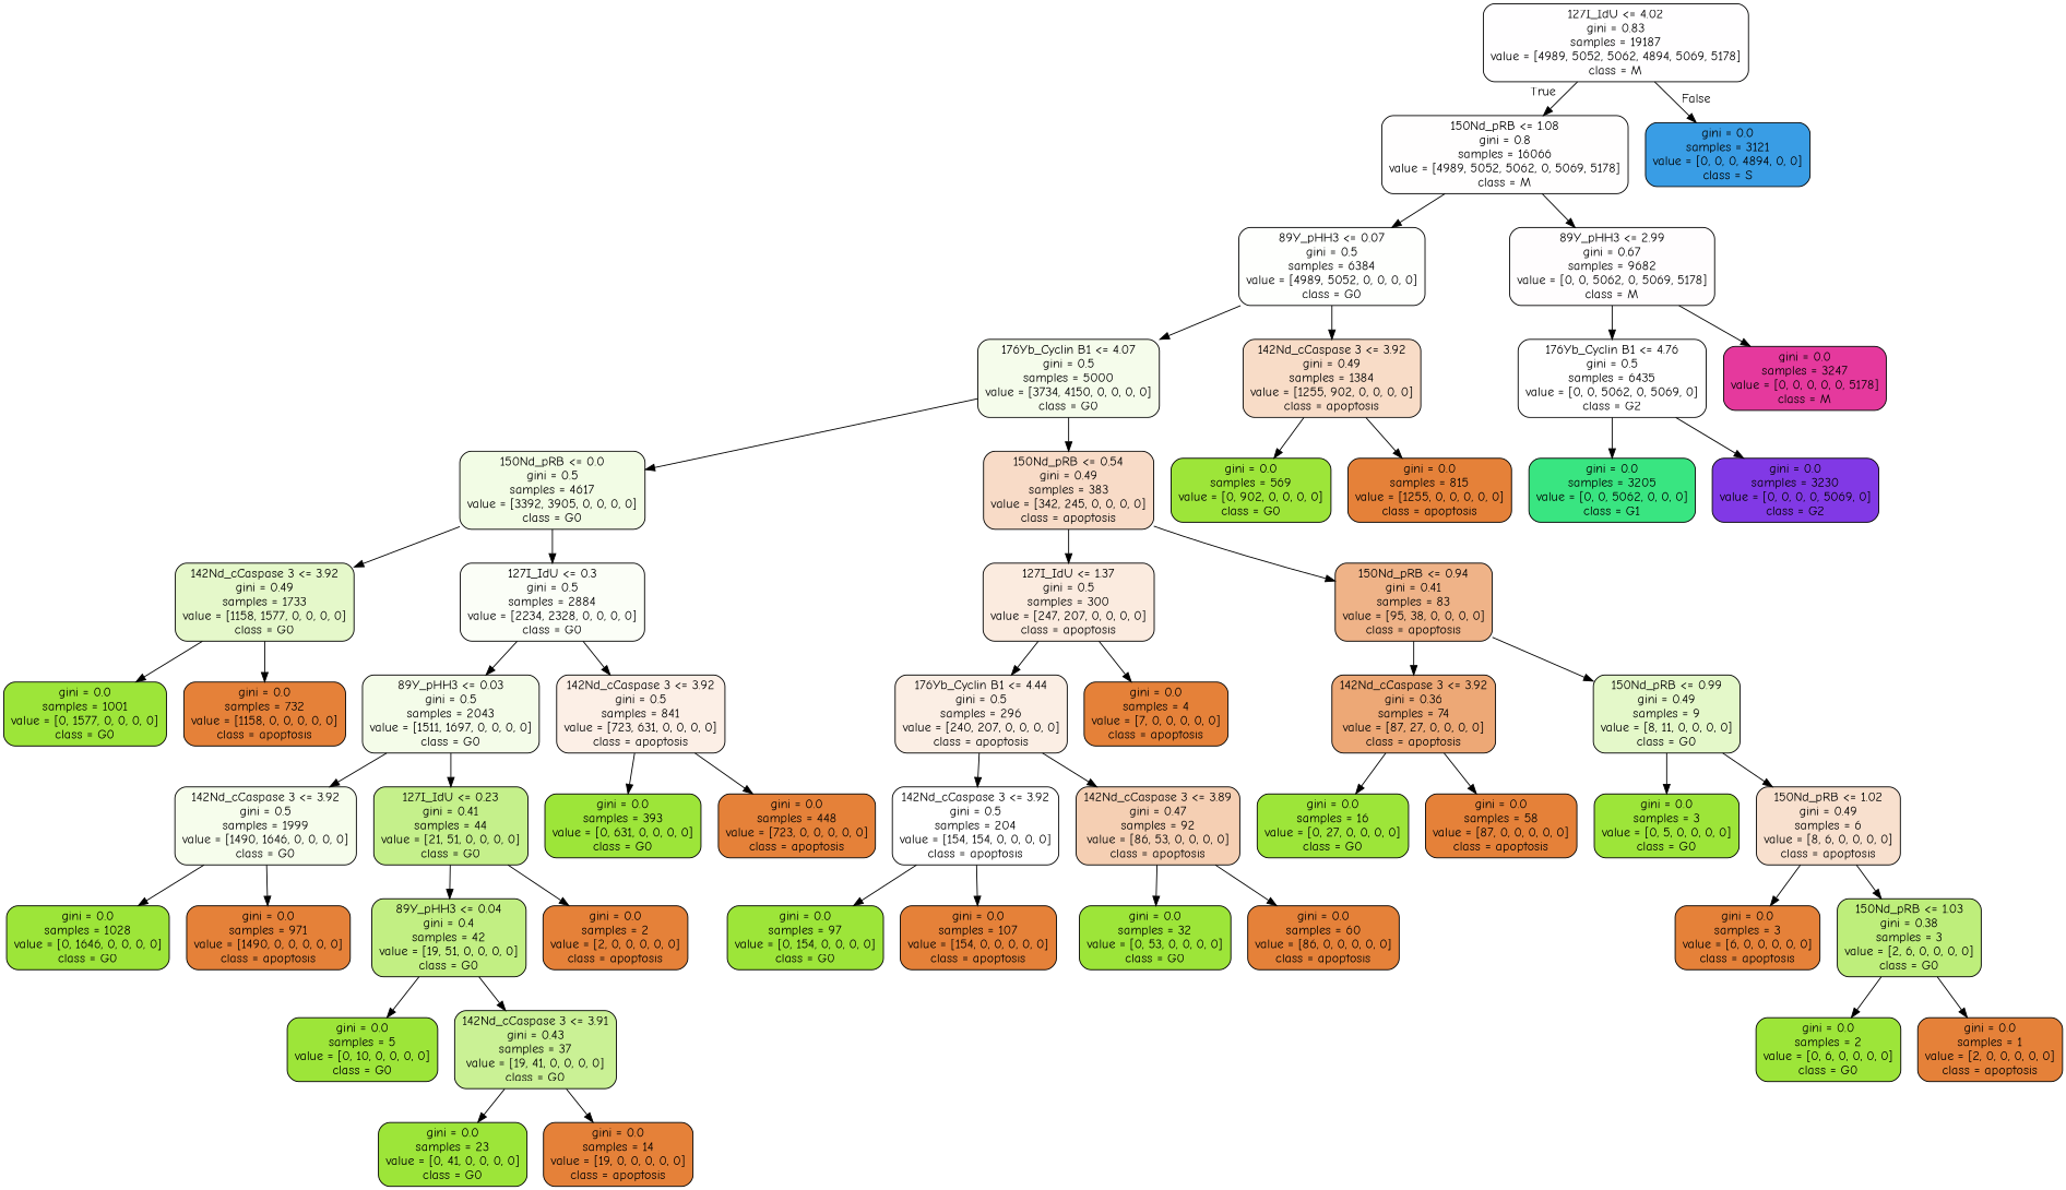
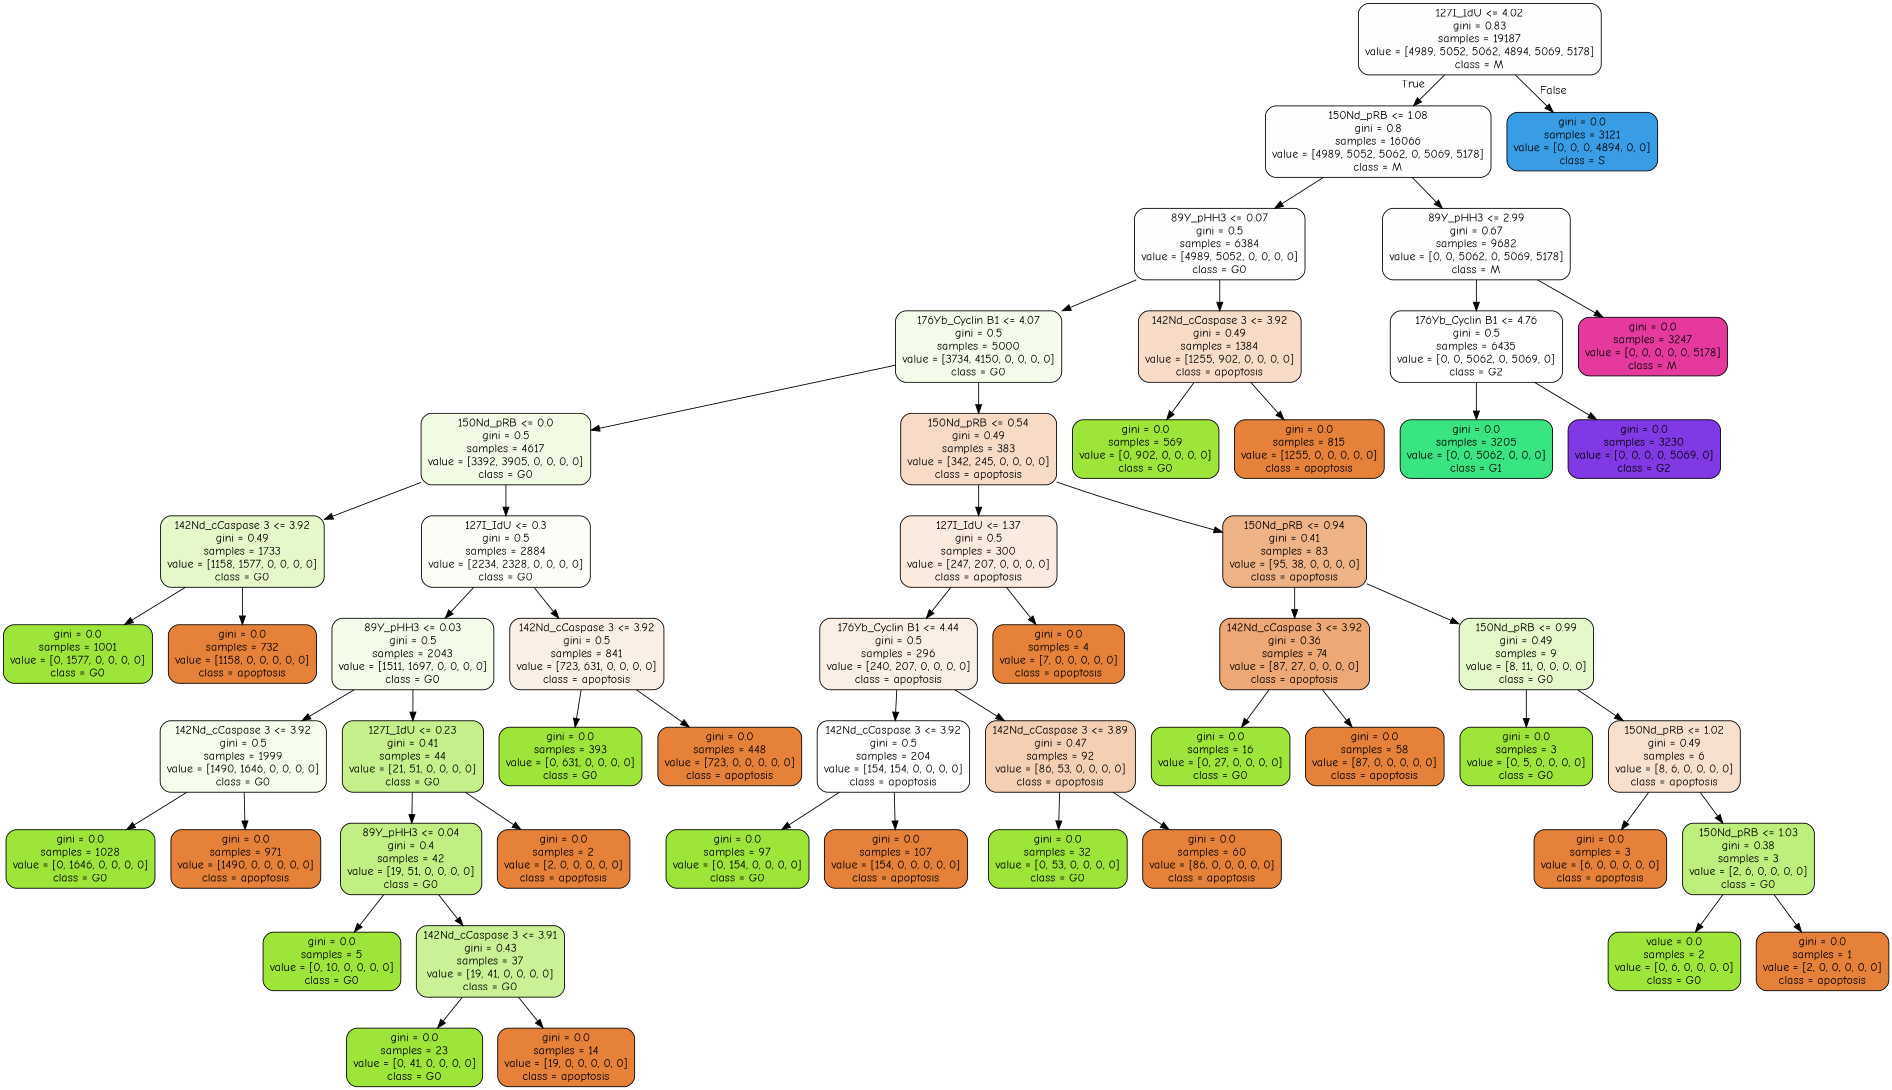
  digraph {
    fontname="Comic Neue"
    node [color=black fillcolor="#e58139" fontname="Comic Neue" shape=box style="filled, rounded"]
    edge [fontname="Comic Neue"]
    n1 [fillcolor="#fffeff" label="127I_IdU <= 4.02\ngini = 0.83\nsamples = 19187\nvalue = [4989, 5052, 5062, 4894, 5069, 5178]\nclass = M"]
    n2 [fillcolor="#fffefe" label="150Nd_pRB <= 1.08\ngini = 0.8\nsamples = 16066\nvalue = [4989, 5052, 5062, 0, 5069, 5178]\nclass = M"]
    n3 [fillcolor="#399de5" label="gini = 0.0\nsamples = 3121\nvalue = [0, 0, 0, 4894, 0, 0]\nclass = S"]
    n4 [fillcolor="#fefffd" label="89Y_pHH3 <= 0.07\ngini = 0.5\nsamples = 6384\nvalue = [4989, 5052, 0, 0, 0, 0]\nclass = G0"]
    n5 [fillcolor="#fffdfe" label="89Y_pHH3 <= 2.99\ngini = 0.67\nsamples = 9682\nvalue = [0, 0, 5062, 0, 5069, 5178]\nclass = M"]
    n6 [fillcolor="#f5fceb" label="176Yb_Cyclin B1 <= 4.07\ngini = 0.5\nsamples = 5000\nvalue = [3734, 4150, 0, 0, 0, 0]\nclass = G0"]
    n7 [fillcolor="#f8dcc7" label="142Nd_cCaspase 3 <= 3.92\ngini = 0.49\nsamples = 1384\nvalue = [1255, 902, 0, 0, 0, 0]\nclass = apoptosis"]
    n8 [fillcolor="#f2fce5" label="150Nd_pRB <= 0.0\ngini = 0.5\nsamples = 4617\nvalue = [3392, 3905, 0, 0, 0, 0]\nclass = G0"]
    n9 [fillcolor="#f8dbc7" label="150Nd_pRB <= 0.54\ngini = 0.49\nsamples = 383\nvalue = [342, 245, 0, 0, 0, 0]\nclass = apoptosis"]
    n10 [fillcolor="#e5f8ca" label="142Nd_cCaspase 3 <= 3.92\ngini = 0.49\nsamples = 1733\nvalue = [1158, 1577, 0, 0, 0, 0]\nclass = G0"]
    n11 [fillcolor="#fbfef7" label="127I_IdU <= 0.3\ngini = 0.5\nsamples = 2884\nvalue = [2234, 2328, 0, 0, 0, 0]\nclass = G0"]
    n12 [fillcolor="#9de539" label="gini = 0.0\nsamples = 1001\nvalue = [0, 1577, 0, 0, 0, 0]\nclass = G0"]
    n13 [label="gini = 0.0\nsamples = 732\nvalue = [1158, 0, 0, 0, 0, 0]\nclass = apoptosis"]
    n14 [fillcolor="#f4fce9" label="89Y_pHH3 <= 0.03\ngini = 0.5\nsamples = 2043\nvalue = [1511, 1697, 0, 0, 0, 0]\nclass = G0"]
    n15 [fillcolor="#fcefe6" label="142Nd_cCaspase 3 <= 3.92\ngini = 0.5\nsamples = 841\nvalue = [723, 631, 0, 0, 0, 0]\nclass = apoptosis"]
    n16 [fillcolor="#f6fdec" label="142Nd_cCaspase 3 <= 3.92\ngini = 0.5\nsamples = 1999\nvalue = [1490, 1646, 0, 0, 0, 0]\nclass = G0"]
    n17 [fillcolor="#c5f08b" label="127I_IdU <= 0.23\ngini = 0.41\nsamples = 44\nvalue = [21, 51, 0, 0, 0, 0]\nclass = G0"]
    n18 [fillcolor="#9de539" label="gini = 0.0\nsamples = 1028\nvalue = [0, 1646, 0, 0, 0, 0]\nclass = G0"]
    n19 [label="gini = 0.0\nsamples = 971\nvalue = [1490, 0, 0, 0, 0, 0]\nclass = apoptosis"]
    n20 [fillcolor="#c2ef83" label="89Y_pHH3 <= 0.04\ngini = 0.4\nsamples = 42\nvalue = [19, 51, 0, 0, 0, 0]\nclass = G0"]
    n21 [label="gini = 0.0\nsamples = 2\nvalue = [2, 0, 0, 0, 0, 0]\nclass = apoptosis"]
    n22 [fillcolor="#9de539" label="gini = 0.0\nsamples = 5\nvalue = [0, 10, 0, 0, 0, 0]\nclass = G0"]
    n23 [fillcolor="#caf195" label="142Nd_cCaspase 3 <= 3.91\ngini = 0.43\nsamples = 37\nvalue = [19, 41, 0, 0, 0, 0]\nclass = G0"]
    n24 [fillcolor="#9de539" label="gini = 0.0\nsamples = 23\nvalue = [0, 41, 0, 0, 0, 0]\nclass = G0"]
    n25 [label="gini = 0.0\nsamples = 14\nvalue = [19, 0, 0, 0, 0, 0]\nclass = apoptosis"]
    n26 [fillcolor="#9de539" label="gini = 0.0\nsamples = 393\nvalue = [0, 631, 0, 0, 0, 0]\nclass = G0"]
    n27 [label="gini = 0.0\nsamples = 448\nvalue = [723, 0, 0, 0, 0, 0]\nclass = apoptosis"]
    n28 [fillcolor="#fbebdf" label="127I_IdU <= 1.37\ngini = 0.5\nsamples = 300\nvalue = [247, 207, 0, 0, 0, 0]\nclass = apoptosis"]
    n29 [fillcolor="#efb388" label="150Nd_pRB <= 0.94\ngini = 0.41\nsamples = 83\nvalue = [95, 38, 0, 0, 0, 0]\nclass = apoptosis"]
    n30 [fillcolor="#fbeee4" label="176Yb_Cyclin B1 <= 4.44\ngini = 0.5\nsamples = 296\nvalue = [240, 207, 0, 0, 0, 0]\nclass = apoptosis"]
    n31 [label="gini = 0.0\nsamples = 4\nvalue = [7, 0, 0, 0, 0, 0]\nclass = apoptosis"]
    n32 [fillcolor="#ffffff" label="142Nd_cCaspase 3 <= 3.92\ngini = 0.5\nsamples = 204\nvalue = [154, 154, 0, 0, 0, 0]\nclass = apoptosis"]
    n33 [fillcolor="#f5cfb3" label="142Nd_cCaspase 3 <= 3.89\ngini = 0.47\nsamples = 92\nvalue = [86, 53, 0, 0, 0, 0]\nclass = apoptosis"]
    n34 [fillcolor="#9de539" label="gini = 0.0\nsamples = 97\nvalue = [0, 154, 0, 0, 0, 0]\nclass = G0"]
    n35 [label="gini = 0.0\nsamples = 107\nvalue = [154, 0, 0, 0, 0, 0]\nclass = apoptosis"]
    n36 [fillcolor="#9de539" label="gini = 0.0\nsamples = 32\nvalue = [0, 53, 0, 0, 0, 0]\nclass = G0"]
    n37 [label="gini = 0.0\nsamples = 60\nvalue = [86, 0, 0, 0, 0, 0]\nclass = apoptosis"]
    n38 [fillcolor="#eda876" label="142Nd_cCaspase 3 <= 3.92\ngini = 0.36\nsamples = 74\nvalue = [87, 27, 0, 0, 0, 0]\nclass = apoptosis"]
    n39 [fillcolor="#e4f8c9" label="150Nd_pRB <= 0.99\ngini = 0.49\nsamples = 9\nvalue = [8, 11, 0, 0, 0, 0]\nclass = G0"]
    n40 [fillcolor="#9de539" label="gini = 0.0\nsamples = 16\nvalue = [0, 27, 0, 0, 0, 0]\nclass = G0"]
    n41 [label="gini = 0.0\nsamples = 58\nvalue = [87, 0, 0, 0, 0, 0]\nclass = apoptosis"]
    n42 [fillcolor="#9de539" label="gini = 0.0\nsamples = 3\nvalue = [0, 5, 0, 0, 0, 0]\nclass = G0"]
    n43 [fillcolor="#f8e0ce" label="150Nd_pRB <= 1.02\ngini = 0.49\nsamples = 6\nvalue = [8, 6, 0, 0, 0, 0]\nclass = apoptosis"]
    n44 [label="gini = 0.0\nsamples = 3\nvalue = [6, 0, 0, 0, 0, 0]\nclass = apoptosis"]
    n45 [fillcolor="#beee7b" label="150Nd_pRB <= 1.03\ngini = 0.38\nsamples = 3\nvalue = [2, 6, 0, 0, 0, 0]\nclass = G0"]
-   n46 [fillcolor="#9de539" label="gini = 0.0\nsamples = 2\nvalue = [0, 6, 0, 0, 0, 0]\nclass = G0"]
+   n46 [fillcolor="#9de539" label="value = 0.0\nsamples = 2\nvalue = [0, 6, 0, 0, 0, 0]\nclass = G0"]
    n47 [label="gini = 0.0\nsamples = 1\nvalue = [2, 0, 0, 0, 0, 0]\nclass = apoptosis"]
    n48 [fillcolor="#9de539" label="gini = 0.0\nsamples = 569\nvalue = [0, 902, 0, 0, 0, 0]\nclass = G0"]
    n49 [label="gini = 0.0\nsamples = 815\nvalue = [1255, 0, 0, 0, 0, 0]\nclass = apoptosis"]
    n50 [fillcolor="#ffffff" label="176Yb_Cyclin B1 <= 4.76\ngini = 0.5\nsamples = 6435\nvalue = [0, 0, 5062, 0, 5069, 0]\nclass = G2"]
    n51 [fillcolor="#e5399d" label="gini = 0.0\nsamples = 3247\nvalue = [0, 0, 0, 0, 0, 5178]\nclass = M"]
    n52 [fillcolor="#39e581" label="gini = 0.0\nsamples = 3205\nvalue = [0, 0, 5062, 0, 0, 0]\nclass = G1"]
    n53 [fillcolor="#8139e5" label="gini = 0.0\nsamples = 3230\nvalue = [0, 0, 0, 0, 5069, 0]\nclass = G2"]
    n1 -> n2 [headlabel=True labelangle=45 labeldistance=2.5]
    n1 -> n3 [headlabel=False labelangle=-45 labeldistance=2.5]
    n2 -> n4
    n2 -> n5
    n4 -> n6
    n4 -> n7
    n5 -> n50
    n5 -> n51
    n6 -> n8
    n6 -> n9
    n7 -> n48
    n7 -> n49
    n8 -> n10
    n8 -> n11
    n9 -> n28
    n9 -> n29
    n10 -> n12
    n10 -> n13
    n11 -> n14
    n11 -> n15
    n14 -> n16
    n14 -> n17
    n15 -> n26
    n15 -> n27
    n16 -> n18
    n16 -> n19
    n17 -> n20
    n17 -> n21
    n20 -> n22
    n20 -> n23
    n23 -> n24
    n23 -> n25
    n28 -> n30
    n28 -> n31
    n29 -> n38
    n29 -> n39
    n30 -> n32
    n30 -> n33
    n32 -> n34
    n32 -> n35
    n33 -> n36
    n33 -> n37
    n38 -> n40
    n38 -> n41
    n39 -> n42
    n39 -> n43
    n43 -> n44
    n43 -> n45
    n45 -> n46
    n45 -> n47
    n50 -> n52
    n50 -> n53
  }
